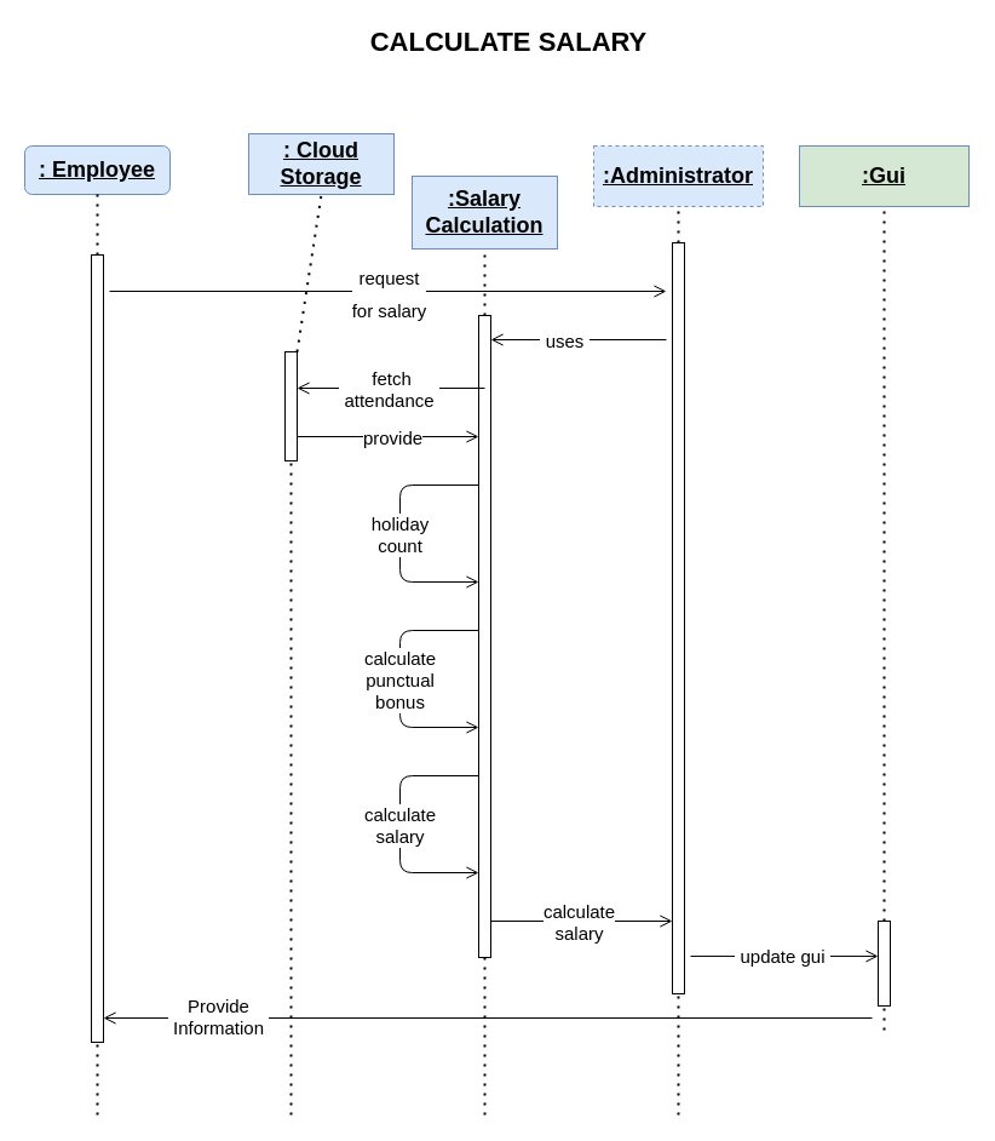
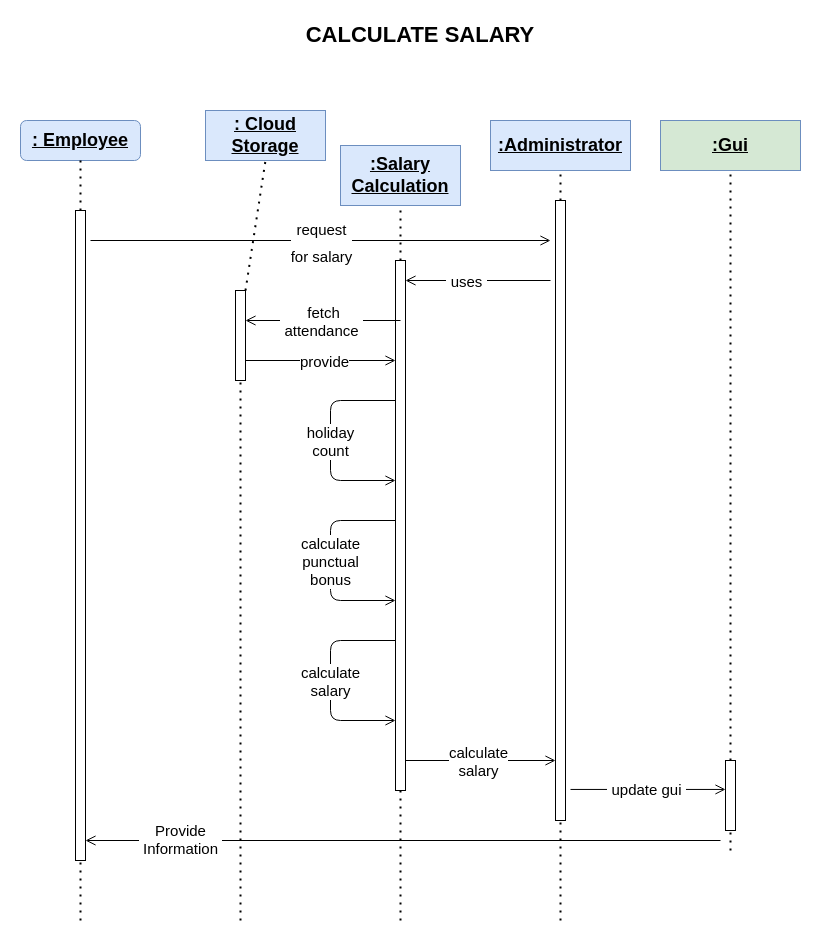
  <mxCell id="0" />
  <mxCell id="1" parent="0" />
  <mxCell id="2" value="" style="html=1;points=[];perimeter=orthogonalPerimeter;outlineConnect=0;targetShapes=umlLifeline;portConstraint=eastwest;newEdgeStyle={&quot;edgeStyle&quot;:&quot;elbowEdgeStyle&quot;,&quot;elbow&quot;:&quot;vertical&quot;,&quot;curved&quot;:0,&quot;rounded&quot;:0};fontFamily=Helvetica;fontSize=18;" vertex="1" parent="1"><mxGeometry x="75" y="210" width="10" height="650" as="geometry" /></mxCell>
  <mxCell id="3" value="&lt;u&gt;&lt;b&gt;: Employee&lt;/b&gt;&lt;/u&gt;" style="whiteSpace=wrap;html=1;fontFamily=Helvetica;fontSize=18;fillColor=#dae8fc;strokeColor=#6c8ebf;rounded=1;" vertex="1" parent="1"><mxGeometry x="20" y="120" width="120" height="40" as="geometry" /></mxCell>
- <mxCell id="4" value="&lt;u&gt;&lt;b&gt;:Administrator&lt;br&gt;&lt;/b&gt;&lt;/u&gt;" style="rounded=0;whiteSpace=wrap;html=1;fontFamily=Helvetica;fontSize=18;fillColor=#dae8fc;strokeColor=#6c8ebf;dashed=1;" vertex="1" parent="1"><mxGeometry x="490" y="120" width="140" height="50" as="geometry" /></mxCell>
+ <mxCell id="4" value="&lt;u&gt;&lt;b&gt;:Administrator&lt;br&gt;&lt;/b&gt;&lt;/u&gt;" style="rounded=0;whiteSpace=wrap;html=1;fontFamily=Helvetica;fontSize=18;fillColor=#dae8fc;strokeColor=#6c8ebf;" vertex="1" parent="1"><mxGeometry x="490" y="120" width="140" height="50" as="geometry" /></mxCell>
  <mxCell id="5" value="&lt;u&gt;&lt;b&gt;:Salary&lt;br&gt;Calculation&lt;br&gt;&lt;/b&gt;&lt;/u&gt;" style="rounded=0;whiteSpace=wrap;html=1;fontFamily=Helvetica;fontSize=18;fillColor=#dae8fc;strokeColor=#6c8ebf;" vertex="1" parent="1"><mxGeometry x="340" y="145" width="120" height="60" as="geometry" /></mxCell>
  <mxCell id="6" value="&lt;u style=&quot;border-color: var(--border-color);&quot;&gt;&lt;b style=&quot;border-color: var(--border-color);&quot;&gt;: Cloud&lt;br style=&quot;border-color: var(--border-color);&quot;&gt;Storage&lt;/b&gt;&lt;/u&gt;" style="rounded=0;whiteSpace=wrap;html=1;fontFamily=Helvetica;fontSize=18;fillColor=#dae8fc;strokeColor=#6c8ebf;" vertex="1" parent="1"><mxGeometry x="205" y="110" width="120" height="50" as="geometry" /></mxCell>
  <mxCell id="7" value="&lt;u&gt;&lt;b&gt;:Gui&lt;/b&gt;&lt;/u&gt;" style="rounded=0;whiteSpace=wrap;html=1;fontFamily=Helvetica;fontSize=18;fillColor=#d5e8d4;strokeColor=#6c8ebf;" vertex="1" parent="1"><mxGeometry x="660" y="120" width="140" height="50" as="geometry" /></mxCell>
  <mxCell id="8" value="" style="endArrow=none;dashed=1;html=1;dashPattern=1 3;strokeWidth=2;rounded=1;fontFamily=Helvetica;fontSize=18;elbow=vertical;entryX=0.5;entryY=1;entryDx=0;entryDy=0;startArrow=none;" edge="1" parent="1" source="15" target="6"><mxGeometry width="50" height="50" relative="1" as="geometry"><mxPoint x="240" y="1090" as="sourcePoint" /><mxPoint x="90" y="180" as="targetPoint" /><Array as="points" /></mxGeometry></mxCell>
  <mxCell id="9" value="" style="endArrow=none;dashed=1;html=1;dashPattern=1 3;strokeWidth=2;rounded=1;fontFamily=Helvetica;fontSize=18;elbow=vertical;entryX=0.5;entryY=1;entryDx=0;entryDy=0;startArrow=none;" edge="1" parent="1" source="17" target="5"><mxGeometry width="50" height="50" relative="1" as="geometry"><mxPoint x="400" y="1090" as="sourcePoint" /><mxPoint x="250" y="180" as="targetPoint" /><Array as="points" /></mxGeometry></mxCell>
  <mxCell id="10" value="" style="endArrow=none;dashed=1;html=1;dashPattern=1 3;strokeWidth=2;rounded=1;fontFamily=Helvetica;fontSize=18;elbow=vertical;entryX=0.5;entryY=1;entryDx=0;entryDy=0;startArrow=none;" edge="1" parent="1" source="19" target="4"><mxGeometry width="50" height="50" relative="1" as="geometry"><mxPoint x="560" y="1090" as="sourcePoint" /><mxPoint x="410" y="180" as="targetPoint" /><Array as="points" /></mxGeometry></mxCell>
  <mxCell id="11" value="" style="endArrow=none;dashed=1;html=1;dashPattern=1 3;strokeWidth=2;rounded=1;fontFamily=Helvetica;fontSize=18;elbow=vertical;entryX=0.5;entryY=1;entryDx=0;entryDy=0;startArrow=none;" edge="1" parent="1" source="21" target="7"><mxGeometry width="50" height="50" relative="1" as="geometry"><mxPoint x="730" y="1090" as="sourcePoint" /><mxPoint x="570" y="180" as="targetPoint" /><Array as="points" /></mxGeometry></mxCell>
  <mxCell id="12" value="" style="endArrow=none;dashed=1;html=1;dashPattern=1 3;strokeWidth=2;rounded=1;fontFamily=Helvetica;fontSize=18;elbow=vertical;entryX=0.5;entryY=1;entryDx=0;entryDy=0;" edge="1" parent="1" target="2"><mxGeometry width="50" height="50" relative="1" as="geometry"><mxPoint x="80" y="920" as="sourcePoint" /><mxPoint x="80" y="170" as="targetPoint" /><Array as="points" /></mxGeometry></mxCell>
  <mxCell id="13" value="" style="endArrow=none;dashed=1;html=1;dashPattern=1 3;strokeWidth=2;rounded=1;fontFamily=Helvetica;fontSize=18;elbow=vertical;entryX=0.5;entryY=1;entryDx=0;entryDy=0;startArrow=none;" edge="1" parent="1" source="2" target="3"><mxGeometry width="50" height="50" relative="1" as="geometry"><mxPoint x="80" y="1090" as="sourcePoint" /><mxPoint x="430" y="270" as="targetPoint" /><Array as="points" /></mxGeometry></mxCell>
  <mxCell id="14" value="" style="endArrow=none;dashed=1;html=1;dashPattern=1 3;strokeWidth=2;rounded=1;fontFamily=Helvetica;fontSize=18;elbow=vertical;entryX=0.5;entryY=1;entryDx=0;entryDy=0;" edge="1" parent="1" target="15"><mxGeometry width="50" height="50" relative="1" as="geometry"><mxPoint x="240" y="920" as="sourcePoint" /><mxPoint x="240" y="170" as="targetPoint" /><Array as="points" /></mxGeometry></mxCell>
  <mxCell id="15" value="" style="html=1;points=[];perimeter=orthogonalPerimeter;outlineConnect=0;targetShapes=umlLifeline;portConstraint=eastwest;newEdgeStyle={&quot;edgeStyle&quot;:&quot;elbowEdgeStyle&quot;,&quot;elbow&quot;:&quot;vertical&quot;,&quot;curved&quot;:0,&quot;rounded&quot;:0};fontFamily=Helvetica;fontSize=18;" vertex="1" parent="1"><mxGeometry x="235" y="290" width="10" height="90" as="geometry" /></mxCell>
  <mxCell id="16" value="" style="endArrow=none;dashed=1;html=1;dashPattern=1 3;strokeWidth=2;rounded=1;fontFamily=Helvetica;fontSize=18;elbow=vertical;entryX=0.5;entryY=1;entryDx=0;entryDy=0;" edge="1" parent="1" target="17"><mxGeometry width="50" height="50" relative="1" as="geometry"><mxPoint x="400" y="920" as="sourcePoint" /><mxPoint x="400" y="170" as="targetPoint" /><Array as="points" /></mxGeometry></mxCell>
  <mxCell id="17" value="" style="html=1;points=[];perimeter=orthogonalPerimeter;outlineConnect=0;targetShapes=umlLifeline;portConstraint=eastwest;newEdgeStyle={&quot;edgeStyle&quot;:&quot;elbowEdgeStyle&quot;,&quot;elbow&quot;:&quot;vertical&quot;,&quot;curved&quot;:0,&quot;rounded&quot;:0};fontFamily=Helvetica;fontSize=18;" vertex="1" parent="1"><mxGeometry x="395" y="260" width="10" height="530" as="geometry" /></mxCell>
  <mxCell id="18" value="" style="endArrow=none;dashed=1;html=1;dashPattern=1 3;strokeWidth=2;rounded=1;fontFamily=Helvetica;fontSize=18;elbow=vertical;entryX=0.5;entryY=1;entryDx=0;entryDy=0;" edge="1" parent="1" target="19"><mxGeometry width="50" height="50" relative="1" as="geometry"><mxPoint x="560" y="920" as="sourcePoint" /><mxPoint x="560" y="170" as="targetPoint" /><Array as="points" /></mxGeometry></mxCell>
  <mxCell id="19" value="" style="html=1;points=[];perimeter=orthogonalPerimeter;outlineConnect=0;targetShapes=umlLifeline;portConstraint=eastwest;newEdgeStyle={&quot;edgeStyle&quot;:&quot;elbowEdgeStyle&quot;,&quot;elbow&quot;:&quot;vertical&quot;,&quot;curved&quot;:0,&quot;rounded&quot;:0};fontFamily=Helvetica;fontSize=18;" vertex="1" parent="1"><mxGeometry x="555" y="200" width="10" height="620" as="geometry" /></mxCell>
  <mxCell id="20" value="" style="endArrow=none;dashed=1;html=1;dashPattern=1 3;strokeWidth=2;rounded=1;fontFamily=Helvetica;fontSize=18;elbow=vertical;entryX=0.5;entryY=1;entryDx=0;entryDy=0;" edge="1" parent="1" target="21"><mxGeometry width="50" height="50" relative="1" as="geometry"><mxPoint x="730" y="850" as="sourcePoint" /><mxPoint x="730" y="170" as="targetPoint" /><Array as="points" /></mxGeometry></mxCell>
  <mxCell id="21" value="" style="html=1;points=[];perimeter=orthogonalPerimeter;outlineConnect=0;targetShapes=umlLifeline;portConstraint=eastwest;newEdgeStyle={&quot;edgeStyle&quot;:&quot;elbowEdgeStyle&quot;,&quot;elbow&quot;:&quot;vertical&quot;,&quot;curved&quot;:0,&quot;rounded&quot;:0};fontFamily=Helvetica;fontSize=18;" vertex="1" parent="1"><mxGeometry x="725" y="760" width="10" height="70" as="geometry" /></mxCell>
  <mxCell id="22" value="&lt;b&gt;&lt;font style=&quot;font-size: 22px;&quot;&gt;CALCULATE SALARY&lt;/font&gt;&lt;/b&gt;" style="text;html=1;align=center;verticalAlign=middle;whiteSpace=wrap;rounded=0;fontSize=10;fontFamily=Helvetica;" vertex="1" parent="1"><mxGeometry x="270" y="20" width="300" height="30" as="geometry" /></mxCell>
  <mxCell id="23" value="" style="endArrow=open;startArrow=none;endFill=0;startFill=0;endSize=8;html=1;verticalAlign=bottom;labelBackgroundColor=none;strokeWidth=1;rounded=1;fontFamily=Helvetica;fontSize=22;elbow=vertical;" edge="1" parent="1"><mxGeometry width="160" relative="1" as="geometry"><mxPoint x="90" y="240" as="sourcePoint" /><mxPoint x="550" y="240" as="targetPoint" /></mxGeometry></mxCell>
  <mxCell id="24" value="&lt;font style=&quot;font-size: 15px;&quot;&gt;request &lt;br&gt;for salary&lt;/font&gt;" style="edgeLabel;html=1;align=center;verticalAlign=middle;resizable=0;points=[];fontSize=22;fontFamily=Helvetica;" connectable="0" vertex="1" parent="23"><mxGeometry x="-0.095" y="-3" relative="1" as="geometry"><mxPoint x="22" y="-3" as="offset" /></mxGeometry></mxCell>
  <mxCell id="25" value="" style="endArrow=open;startArrow=none;endFill=0;startFill=0;endSize=8;html=1;verticalAlign=bottom;labelBackgroundColor=none;strokeWidth=1;rounded=1;fontFamily=Helvetica;fontSize=15;elbow=vertical;" edge="1" parent="1" target="17"><mxGeometry width="160" relative="1" as="geometry"><mxPoint x="550" y="280" as="sourcePoint" /><mxPoint x="430" y="350" as="targetPoint" /></mxGeometry></mxCell>
  <mxCell id="26" value="&amp;nbsp;uses&amp;nbsp;" style="edgeLabel;html=1;align=center;verticalAlign=middle;resizable=0;points=[];fontSize=15;fontFamily=Helvetica;" connectable="0" vertex="1" parent="25"><mxGeometry x="0.178" relative="1" as="geometry"><mxPoint as="offset" /></mxGeometry></mxCell>
  <mxCell id="27" value="" style="endArrow=open;startArrow=none;endFill=0;startFill=0;endSize=8;html=1;verticalAlign=bottom;labelBackgroundColor=none;strokeWidth=1;rounded=1;fontFamily=Helvetica;fontSize=15;elbow=vertical;" edge="1" parent="1"><mxGeometry width="160" relative="1" as="geometry"><mxPoint x="400" y="320" as="sourcePoint" /><mxPoint x="245" y="320" as="targetPoint" /></mxGeometry></mxCell>
  <mxCell id="28" value="&amp;nbsp;fetch&lt;br&gt;&amp;nbsp;attendance&amp;nbsp;" style="edgeLabel;html=1;align=center;verticalAlign=middle;resizable=0;points=[];fontSize=15;fontFamily=Helvetica;" connectable="0" vertex="1" parent="27"><mxGeometry x="0.178" relative="1" as="geometry"><mxPoint x="11" as="offset" /></mxGeometry></mxCell>
  <mxCell id="29" value="" style="endArrow=open;startArrow=none;endFill=0;startFill=0;endSize=8;html=1;verticalAlign=bottom;labelBackgroundColor=none;strokeWidth=1;rounded=1;fontFamily=Helvetica;fontSize=15;elbow=vertical;" edge="1" parent="1" source="15"><mxGeometry width="160" relative="1" as="geometry"><mxPoint x="250" y="360" as="sourcePoint" /><mxPoint x="395" y="360" as="targetPoint" /></mxGeometry></mxCell>
  <mxCell id="30" value="provide" style="edgeLabel;html=1;align=center;verticalAlign=middle;resizable=0;points=[];fontSize=15;fontFamily=Helvetica;" connectable="0" vertex="1" parent="29"><mxGeometry x="0.041" y="-1" relative="1" as="geometry"><mxPoint y="-1" as="offset" /></mxGeometry></mxCell>
  <mxCell id="31" value="" style="endArrow=open;startArrow=none;endFill=0;startFill=0;endSize=8;html=1;verticalAlign=bottom;labelBackgroundColor=none;strokeWidth=1;rounded=1;fontFamily=Helvetica;fontSize=15;elbow=vertical;" edge="1" parent="1" source="17" target="17"><mxGeometry width="160" relative="1" as="geometry"><mxPoint x="390" y="400" as="sourcePoint" /><mxPoint x="330" y="490" as="targetPoint" /><Array as="points"><mxPoint x="330" y="400" /><mxPoint x="330" y="480" /></Array></mxGeometry></mxCell>
  <mxCell id="32" value="holiday&lt;br&gt;count" style="edgeLabel;html=1;align=center;verticalAlign=middle;resizable=0;points=[];fontSize=15;fontFamily=Helvetica;" connectable="0" vertex="1" parent="31"><mxGeometry x="-0.106" y="-1" relative="1" as="geometry"><mxPoint y="11" as="offset" /></mxGeometry></mxCell>
  <mxCell id="33" value="" style="endArrow=open;startArrow=none;endFill=0;startFill=0;endSize=8;html=1;verticalAlign=bottom;labelBackgroundColor=none;strokeWidth=1;rounded=1;fontFamily=Helvetica;fontSize=15;elbow=vertical;" edge="1" parent="1"><mxGeometry width="160" relative="1" as="geometry"><mxPoint x="395" y="520" as="sourcePoint" /><mxPoint x="395" y="600" as="targetPoint" /><Array as="points"><mxPoint x="330" y="520" /><mxPoint x="330" y="600" /></Array></mxGeometry></mxCell>
  <mxCell id="34" value="calculate&lt;br&gt;punctual&lt;br&gt;bonus" style="edgeLabel;html=1;align=center;verticalAlign=middle;resizable=0;points=[];fontSize=15;fontFamily=Helvetica;" connectable="0" vertex="1" parent="33"><mxGeometry x="-0.072" y="-1" relative="1" as="geometry"><mxPoint y="8" as="offset" /></mxGeometry></mxCell>
  <mxCell id="35" value="" style="endArrow=open;startArrow=none;endFill=0;startFill=0;endSize=8;html=1;verticalAlign=bottom;labelBackgroundColor=none;strokeWidth=1;rounded=1;fontFamily=Helvetica;fontSize=15;elbow=vertical;" edge="1" parent="1"><mxGeometry width="160" relative="1" as="geometry"><mxPoint x="395" y="640" as="sourcePoint" /><mxPoint x="395" y="720" as="targetPoint" /><Array as="points"><mxPoint x="330" y="640" /><mxPoint x="330" y="720" /></Array></mxGeometry></mxCell>
  <mxCell id="36" value="calculate&lt;br&gt;salary" style="edgeLabel;html=1;align=center;verticalAlign=middle;resizable=0;points=[];fontSize=15;fontFamily=Helvetica;" connectable="0" vertex="1" parent="35"><mxGeometry x="-0.072" y="-1" relative="1" as="geometry"><mxPoint y="8" as="offset" /></mxGeometry></mxCell>
  <mxCell id="37" value="" style="endArrow=open;startArrow=none;endFill=0;startFill=0;endSize=8;html=1;verticalAlign=bottom;labelBackgroundColor=none;strokeWidth=1;rounded=1;fontFamily=Helvetica;fontSize=15;elbow=vertical;" edge="1" parent="1" target="19"><mxGeometry width="160" relative="1" as="geometry"><mxPoint x="405" y="760" as="sourcePoint" /><mxPoint x="550" y="760" as="targetPoint" /></mxGeometry></mxCell>
  <mxCell id="38" value="calculate&lt;br&gt;salary" style="edgeLabel;html=1;align=center;verticalAlign=middle;resizable=0;points=[];fontSize=15;fontFamily=Helvetica;" connectable="0" vertex="1" parent="37"><mxGeometry x="0.213" relative="1" as="geometry"><mxPoint x="-19" as="offset" /></mxGeometry></mxCell>
  <mxCell id="39" value="" style="endArrow=open;startArrow=none;endFill=0;startFill=0;endSize=8;html=1;verticalAlign=bottom;labelBackgroundColor=none;strokeWidth=1;rounded=1;fontFamily=Helvetica;fontSize=15;elbow=vertical;entryX=0.5;entryY=0.949;entryDx=0;entryDy=0;entryPerimeter=0;" edge="1" parent="1"><mxGeometry width="160" relative="1" as="geometry"><mxPoint x="570" y="788.95" as="sourcePoint" /><mxPoint x="725" y="788.95" as="targetPoint" /></mxGeometry></mxCell>
  <mxCell id="40" value="&amp;nbsp;update gui&amp;nbsp;" style="edgeLabel;html=1;align=center;verticalAlign=middle;resizable=0;points=[];fontSize=15;fontFamily=Helvetica;" connectable="0" vertex="1" parent="39"><mxGeometry x="0.213" relative="1" as="geometry"><mxPoint x="-19" as="offset" /></mxGeometry></mxCell>
  <mxCell id="41" value="" style="endArrow=open;startArrow=none;endFill=0;startFill=0;endSize=8;html=1;verticalAlign=bottom;labelBackgroundColor=none;strokeWidth=1;rounded=1;fontFamily=Helvetica;fontSize=15;elbow=vertical;" edge="1" parent="1" target="2"><mxGeometry width="160" relative="1" as="geometry"><mxPoint x="720" y="840" as="sourcePoint" /><mxPoint x="580" y="730" as="targetPoint" /></mxGeometry></mxCell>
  <mxCell id="42" value="Provide&lt;br&gt;&amp;nbsp;Information&amp;nbsp;" style="edgeLabel;html=1;align=center;verticalAlign=middle;resizable=0;points=[];fontSize=15;fontFamily=Helvetica;" connectable="0" vertex="1" parent="41"><mxGeometry x="0.177" y="-2" relative="1" as="geometry"><mxPoint x="-167" as="offset" /></mxGeometry></mxCell>
